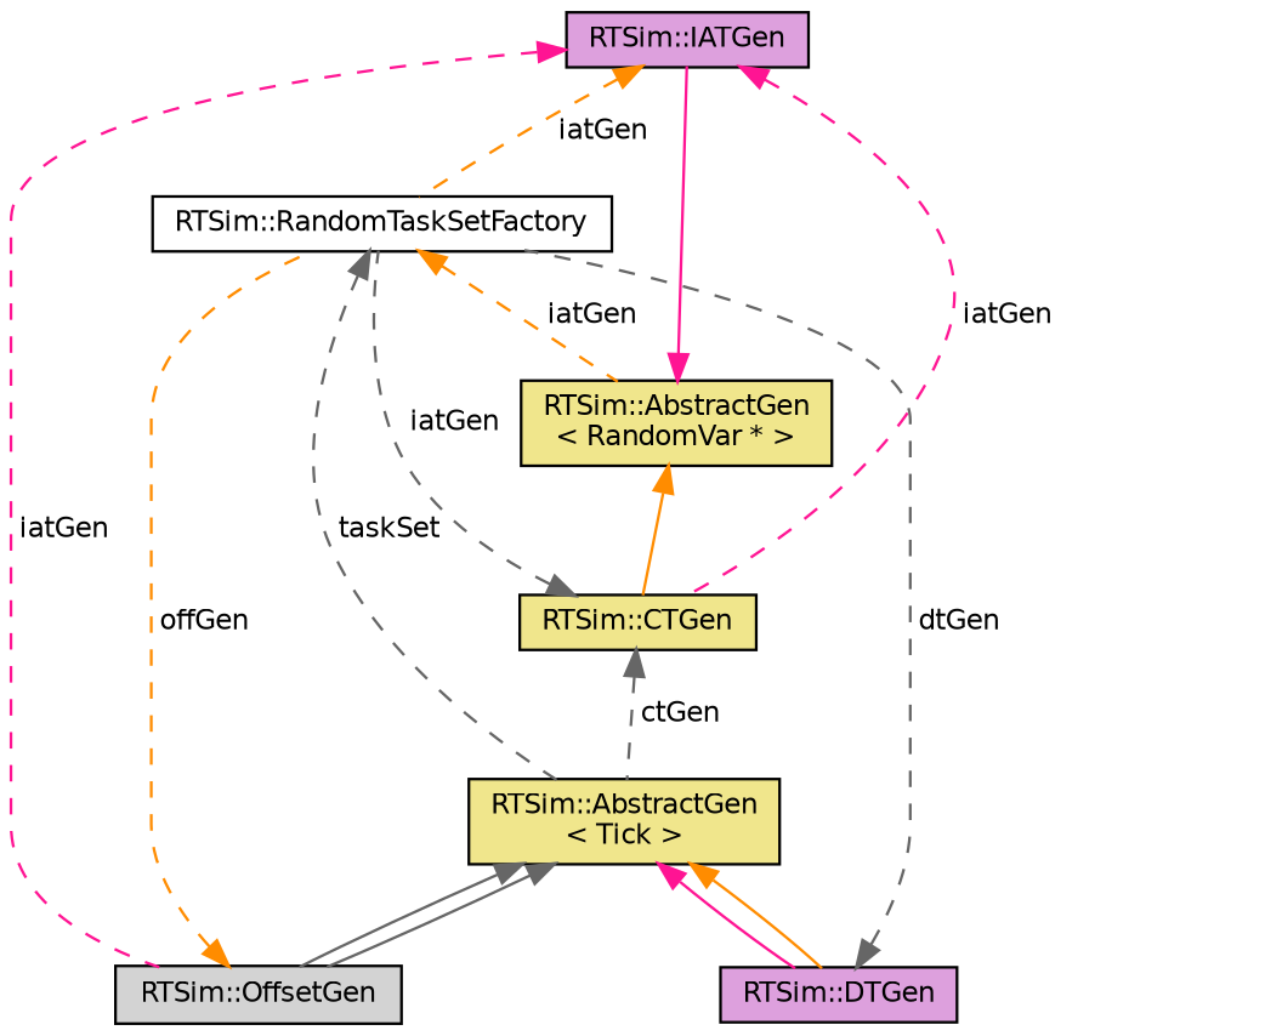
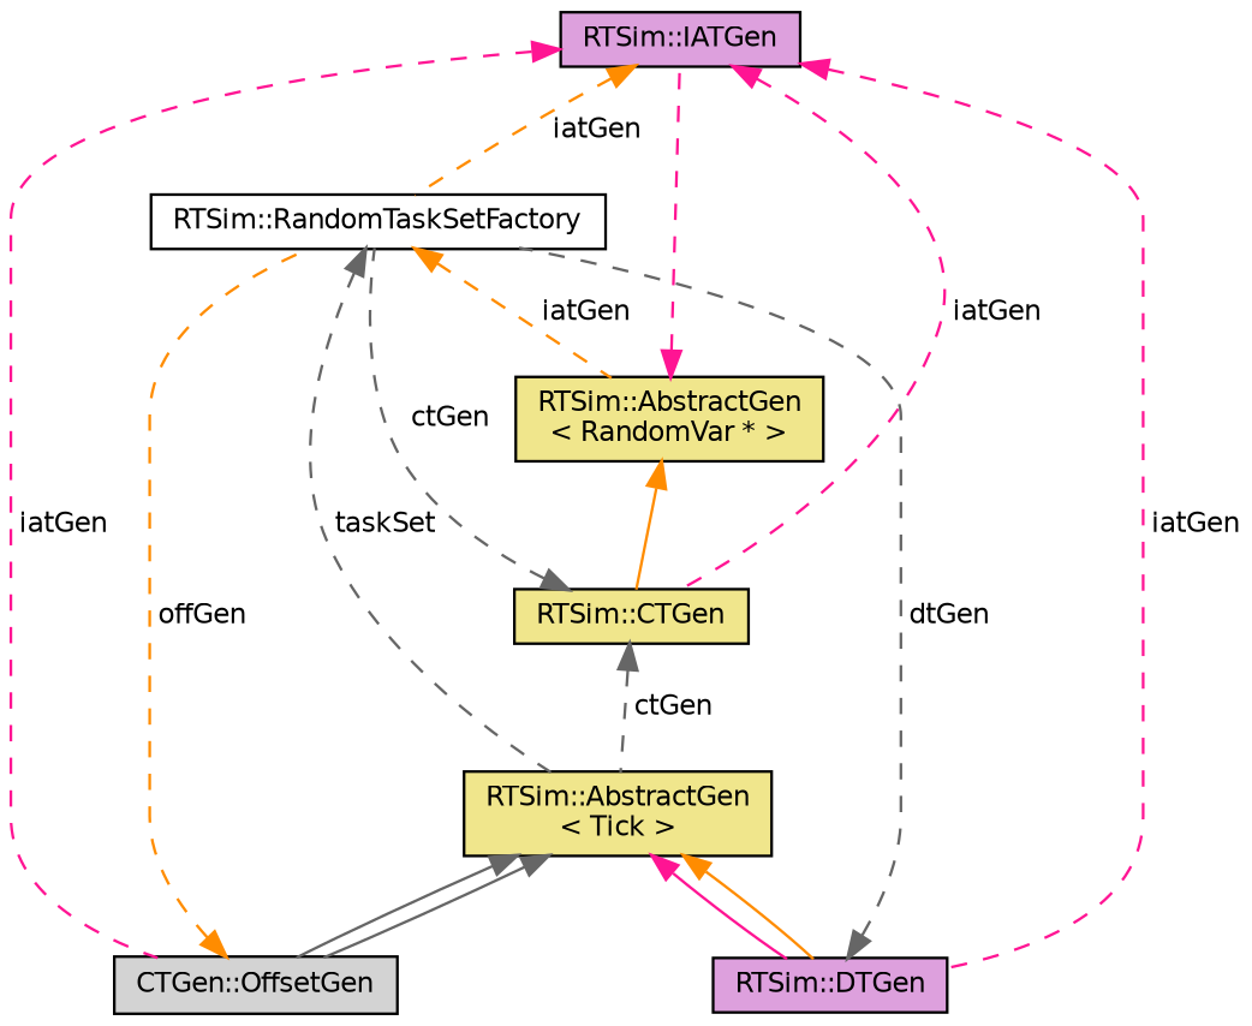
  digraph {
    node [color=black fillcolor=khaki fontname=Helvetica fontsize=10 shape=record style=filled]
    edge [color=gray40 dir=back fontname=Helvetica fontsize=10 labelfontname=Helvetica labelfontsize=10 style=dashed]
    n1 [fillcolor=plum fontcolor=black height=0.2 label="RTSim::IATGen" width=0.4]
    n2 [fillcolor=white height=0.2 label="RTSim::RandomTaskSetFactory" width=0.4]
-   n3 [fillcolor=lightgrey height=0.2 label="RTSim::OffsetGen" width=0.4]
+   n3 [fillcolor=lightgrey height=0.2 label="CTGen::OffsetGen" width=0.4]
    n4 [fillcolor=plum height=0.2 label="RTSim::DTGen" width=0.4]
    n5 [height=0.2 label="RTSim::CTGen" width=0.4]
    n6 [height=0.2 label="RTSim::AbstractGen\l\< RandomVar * \>" width=0.4]
    n7 [height=0.2 label="RTSim::AbstractGen\l\< Tick \>" width=0.4]
    n1 -> n2 [color=darkorange label=" iatGen"]
    n1 -> n3 [color=deeppink label=" iatGen"]
+   n1 -> n4 [color=deeppink label=" iatGen"]
    n1 -> n5 [color=deeppink label=" iatGen"]
    n2 -> n6 [color=darkorange label=" iatGen"]
    n2 -> n7 [label=" taskSet"]
    n3 -> n2 [color=darkorange label=" offGen"]
    n4 -> n2 [label=" dtGen"]
-   n5 -> n2 [label=" iatGen"]
+   n5 -> n2 [label=" ctGen"]
    n5 -> n7 [label=" ctGen"]
-   n6 -> n1 [color=deeppink style=solid]
+   n6 -> n1 [color=deeppink]
    n6 -> n5 [color=darkorange style=solid]
    n7 -> n3 [style=solid]
    n7 -> n3 [style=solid]
    n7 -> n4 [color=deeppink style=solid]
    n7 -> n4 [color=darkorange style=solid]
  }
